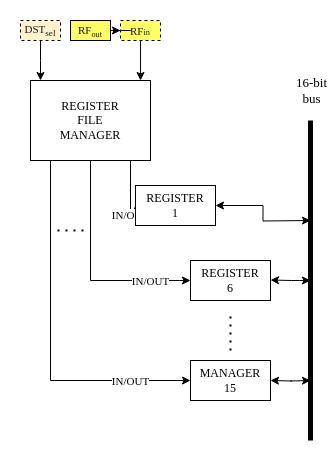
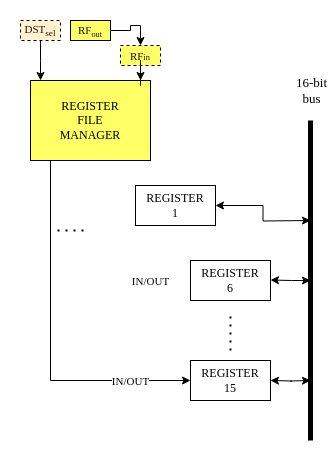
  <mxCell id="0" />
  <mxCell id="1" parent="0" />
- <mxCell id="2" style="edgeStyle=orthogonalEdgeStyle;rounded=0;orthogonalLoop=1;jettySize=auto;html=1;exitX=0.75;exitY=1;exitDx=0;exitDy=0;entryX=0;entryY=0.5;entryDx=0;entryDy=0;" edge="1" parent="1" source="6" target="8"><mxGeometry relative="1" as="geometry"><Array as="points"><mxPoint x="130" y="160" /><mxPoint x="130" y="220" /></Array></mxGeometry></mxCell>
- <mxCell id="3" value="IN/OUT" style="edgeLabel;html=1;align=center;verticalAlign=middle;resizable=0;points=[];fontFamily=JetBrains Mono;" vertex="1" connectable="0" parent="2"><mxGeometry x="0.435" y="-1" relative="1" as="geometry"><mxPoint y="-1" as="offset" /></mxGeometry></mxCell>
- <mxCell id="4" style="edgeStyle=orthogonalEdgeStyle;rounded=0;orthogonalLoop=1;jettySize=auto;html=1;entryX=0;entryY=0.5;entryDx=0;entryDy=0;" edge="1" parent="1" source="6" target="9"><mxGeometry relative="1" as="geometry"><Array as="points"><mxPoint x="90" y="280" /></Array></mxGeometry></mxCell>
  <mxCell id="5" style="edgeStyle=orthogonalEdgeStyle;rounded=0;orthogonalLoop=1;jettySize=auto;html=1;exitX=0.25;exitY=1;exitDx=0;exitDy=0;entryX=0;entryY=0.5;entryDx=0;entryDy=0;" edge="1" parent="1" source="6" target="10"><mxGeometry relative="1" as="geometry"><Array as="points"><mxPoint x="50" y="160" /><mxPoint x="50" y="380" /></Array></mxGeometry></mxCell>
- <mxCell id="6" value="REGISTER&lt;div&gt;FILE&lt;/div&gt;&lt;div&gt;MANAGER&lt;/div&gt;" style="rounded=0;whiteSpace=wrap;html=1;fontFamily=JetBrains Mono;" vertex="1" parent="1"><mxGeometry x="30" y="80" width="120" height="80" as="geometry" /></mxCell>
+ <mxCell id="6" value="REGISTER&lt;div&gt;FILE&lt;/div&gt;&lt;div&gt;MANAGER&lt;/div&gt;" style="rounded=0;whiteSpace=wrap;html=1;fontFamily=JetBrains Mono;fillColor=#ffff66;" vertex="1" parent="1"><mxGeometry x="30" y="80" width="120" height="80" as="geometry" /></mxCell>
  <mxCell id="7" style="edgeStyle=orthogonalEdgeStyle;rounded=0;orthogonalLoop=1;jettySize=auto;html=1;startArrow=classic;startFill=1;targetPerimeterSpacing=0;endSize=6;" edge="1" parent="1" source="8"><mxGeometry relative="1" as="geometry"><mxPoint x="310" y="220" as="targetPoint" /></mxGeometry></mxCell>
  <mxCell id="8" value="REGISTER&lt;div&gt;1&lt;/div&gt;" style="rounded=0;whiteSpace=wrap;html=1;fontFamily=JetBrains Mono;" vertex="1" parent="1"><mxGeometry x="135" y="185" width="80" height="40" as="geometry" /></mxCell>
  <mxCell id="9" value="REGISTER&lt;div&gt;6&lt;/div&gt;" style="rounded=0;whiteSpace=wrap;html=1;fontFamily=JetBrains Mono;" vertex="1" parent="1"><mxGeometry x="190" y="260" width="80" height="40" as="geometry" /></mxCell>
- <mxCell id="10" value="MANAGER&lt;div&gt;15&lt;/div&gt;" style="rounded=0;whiteSpace=wrap;html=1;fontFamily=JetBrains Mono;" vertex="1" parent="1"><mxGeometry x="190" y="360" width="80" height="40" as="geometry" /></mxCell>
+ <mxCell id="10" value="REGISTER&lt;div&gt;15&lt;/div&gt;" style="rounded=0;whiteSpace=wrap;html=1;fontFamily=JetBrains Mono;" vertex="1" parent="1"><mxGeometry x="190" y="360" width="80" height="40" as="geometry" /></mxCell>
  <mxCell id="11" value="" style="endArrow=none;dashed=1;html=1;dashPattern=1 3;strokeWidth=2;rounded=0;" edge="1" parent="1"><mxGeometry width="50" height="50" relative="1" as="geometry"><mxPoint x="230" y="350" as="sourcePoint" /><mxPoint x="230" y="310" as="targetPoint" /></mxGeometry></mxCell>
  <mxCell id="12" value="" style="endArrow=none;dashed=1;html=1;dashPattern=1 3;strokeWidth=2;rounded=0;" edge="1" parent="1"><mxGeometry width="50" height="50" relative="1" as="geometry"><mxPoint x="57" y="230" as="sourcePoint" /><mxPoint x="87" y="230" as="targetPoint" /></mxGeometry></mxCell>
  <mxCell id="13" value="IN/OUT" style="edgeLabel;html=1;align=center;verticalAlign=middle;resizable=0;points=[];fontFamily=JetBrains Mono;" vertex="1" connectable="0" parent="1"><mxGeometry x="149.997" y="280" as="geometry" /></mxCell>
  <mxCell id="14" value="IN/OUT" style="edgeLabel;html=1;align=center;verticalAlign=middle;resizable=0;points=[];fontFamily=JetBrains Mono;" vertex="1" connectable="0" parent="1"><mxGeometry x="129.997" y="380" as="geometry" /></mxCell>
- <mxCell id="15" value="&lt;span style=&quot;font-size: 11px;&quot;&gt;RF&lt;/span&gt;&lt;span style=&quot;font-size: 8.333px;&quot;&gt;in&lt;/span&gt;" style="rounded=0;whiteSpace=wrap;html=1;fontFamily=jetbrains mono;fontSize=13;strokeWidth=1;dashed=1;fillColor=#FFFF66;fontColor=#191919;" vertex="1" parent="1"><mxGeometry x="120" y="20" width="40" height="20" as="geometry" /></mxCell>
+ <mxCell id="15" value="&lt;span style=&quot;font-size: 11px;&quot;&gt;RF&lt;/span&gt;&lt;span style=&quot;font-size: 8.333px;&quot;&gt;in&lt;/span&gt;" style="rounded=0;whiteSpace=wrap;html=1;fontFamily=jetbrains mono;fontSize=13;strokeWidth=1;dashed=1;fillColor=#FFFF66;fontColor=#191919;" vertex="1" parent="1"><mxGeometry x="120" y="45" width="40" height="20" as="geometry" /></mxCell>
  <mxCell id="16" style="edgeStyle=orthogonalEdgeStyle;rounded=0;orthogonalLoop=1;jettySize=auto;html=1;" edge="1" parent="1" source="17" target="15"><mxGeometry relative="1" as="geometry" /></mxCell>
  <mxCell id="17" value="&lt;span style=&quot;font-size: 11px;&quot;&gt;RF&lt;/span&gt;&lt;font size=&quot;1&quot;&gt;&lt;sub&gt;out&lt;/sub&gt;&lt;/font&gt;" style="rounded=0;whiteSpace=wrap;html=1;fontFamily=jetbrains mono;fontSize=13;strokeWidth=1;dashed=0;fillColor=#FFFF66;fontColor=#191919;" vertex="1" parent="1"><mxGeometry x="70" y="20" width="40" height="20" as="geometry" /></mxCell>
  <mxCell id="18" style="edgeStyle=orthogonalEdgeStyle;rounded=0;orthogonalLoop=1;jettySize=auto;html=1;entryX=0;entryY=0;entryDx=0;entryDy=0;" edge="1" parent="1" source="19"><mxGeometry relative="1" as="geometry"><mxPoint x="40" y="80" as="targetPoint" /></mxGeometry></mxCell>
  <mxCell id="19" value="&lt;span style=&quot;font-size: 11px;&quot;&gt;DST&lt;sub&gt;sel&lt;/sub&gt;&lt;/span&gt;" style="rounded=0;whiteSpace=wrap;html=1;fontFamily=jetbrains mono;fontSize=13;strokeWidth=1;dashed=1;fillColor=#fff2cc;fontColor=#191919;" vertex="1" parent="1"><mxGeometry x="20" y="20" width="40" height="20" as="geometry" /></mxCell>
  <mxCell id="20" style="edgeStyle=orthogonalEdgeStyle;rounded=0;orthogonalLoop=1;jettySize=auto;html=1;entryX=0.917;entryY=0;entryDx=0;entryDy=0;entryPerimeter=0;" edge="1" parent="1" source="15" target="6"><mxGeometry relative="1" as="geometry" /></mxCell>
  <mxCell id="21" value="" style="endArrow=none;html=1;rounded=0;strokeWidth=5;fontSize=13;" edge="1" parent="1"><mxGeometry width="50" height="50" relative="1" as="geometry"><mxPoint x="310" y="440" as="sourcePoint" /><mxPoint x="310" y="120" as="targetPoint" /></mxGeometry></mxCell>
  <mxCell id="22" value="16-bit&lt;div&gt;bus&lt;/div&gt;" style="edgeLabel;html=1;align=center;verticalAlign=middle;resizable=0;points=[];fontFamily=jetbrains mono;fontSize=13;" vertex="1" connectable="0" parent="21"><mxGeometry x="0.808" relative="1" as="geometry"><mxPoint y="-62" as="offset" /></mxGeometry></mxCell>
  <mxCell id="23" style="edgeStyle=orthogonalEdgeStyle;rounded=0;orthogonalLoop=1;jettySize=auto;html=1;startArrow=classic;startFill=1;" edge="1" parent="1"><mxGeometry relative="1" as="geometry"><mxPoint x="310" y="280" as="targetPoint" /><mxPoint x="270" y="279.52" as="sourcePoint" /></mxGeometry></mxCell>
  <mxCell id="24" style="edgeStyle=orthogonalEdgeStyle;rounded=0;orthogonalLoop=1;jettySize=auto;html=1;startArrow=classic;startFill=1;" edge="1" parent="1"><mxGeometry relative="1" as="geometry"><mxPoint x="310" y="380" as="targetPoint" /><mxPoint x="270" y="380" as="sourcePoint" /></mxGeometry></mxCell>
